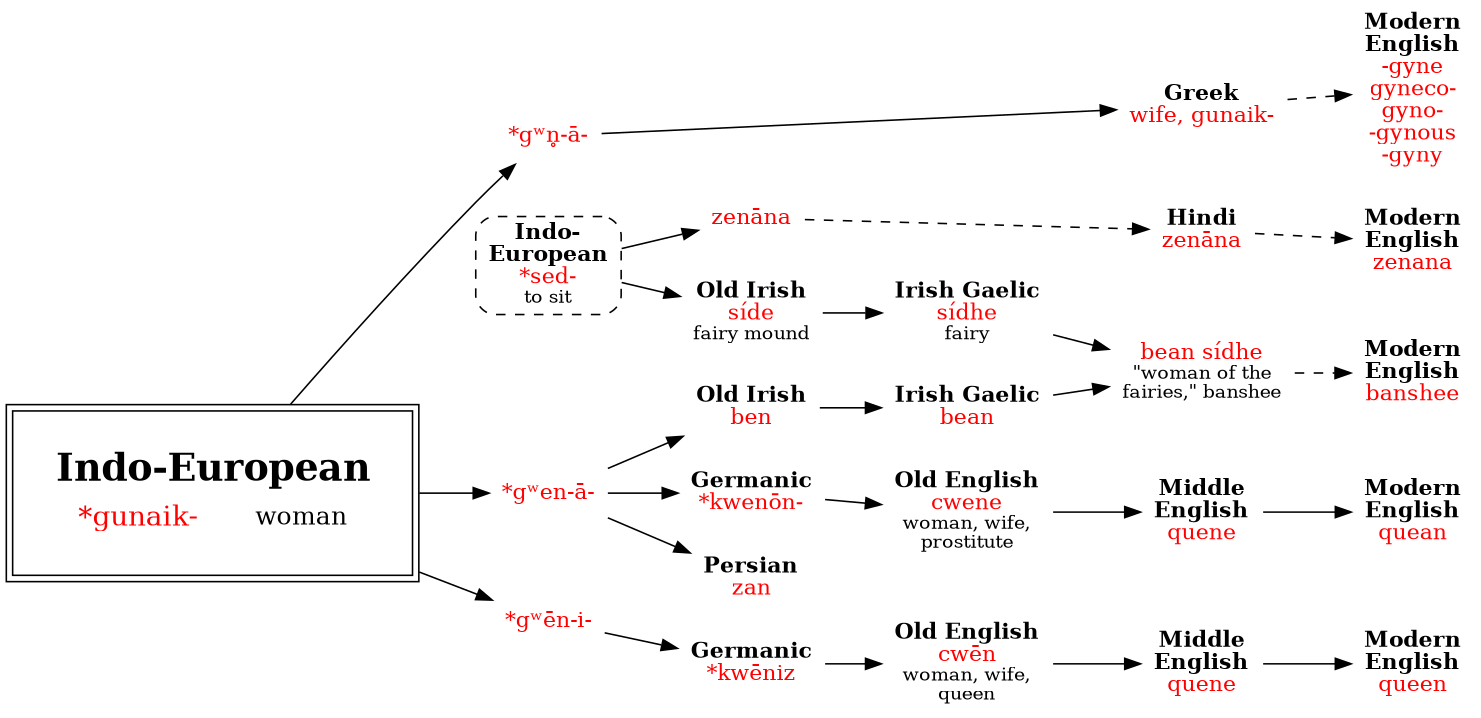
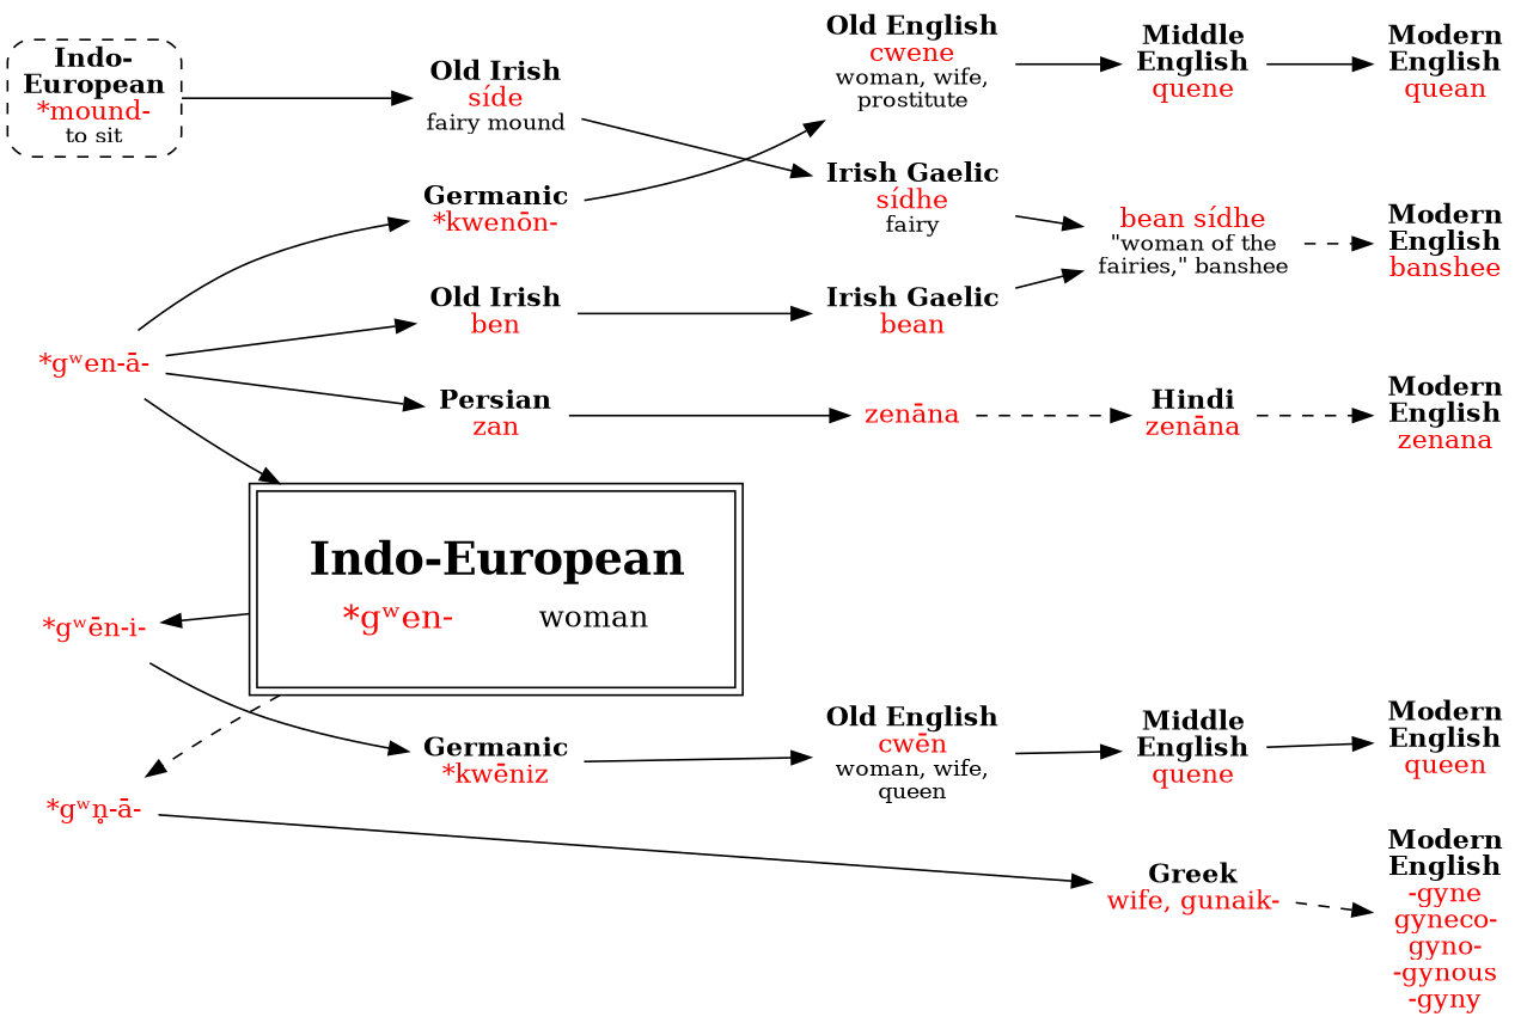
  strict digraph {
    rankdir=LR
    node [shape=none]
    n1 [label=<<b>Modern<br/>English</b><br/><font color="red">quean</font>>]
    n2 [label=<<b>Modern<br/>English</b><br/><font color="red">queen</font>>]
    n3 [label=<<b>Modern<br/>English</b><br/><font color="red">banshee</font>>]
    n4 [label=<<b>Modern<br/>English</b><br/><font color="red">zenana</font>>]
    n5 [label=<<b>Modern<br/>English</b><br/><font color="red">-gyne<br/>gyneco-<br/>gyno-<br/>-gynous<br/>-gyny</font>>]
    n6 [label=<<font color="red">*gʷen-ā-</font>>]
    n7 [label=<<font color="red">*gʷēn-i-</font>>]
-   n8 [label=<<b>Indo-<br/>European</b><br/><font color="red">*sed-</font><br/><font point-size="12">to sit</font>> shape=box style="dashed,rounded"]
+   n8 [label=<<b>Indo-<br/>European</b><br/><font color="red">*mound-</font><br/><font point-size="12">to sit</font>> shape=box style="dashed,rounded"]
    n9 [label=<<font color="red">*gʷn̥-ā-</font>>]
    n10 [label=<<b>Germanic</b><br/><font color="red">*kwenōn-</font>>]
    n11 [label=<<b>Old Irish</b><br/><font color="red">ben</font>>]
    n12 [label=<<b>Persian</b><br/><font color="red">zan</font>>]
    n13 [label=<<b>Germanic</b><br/><font color="red">*kwēniz</font>>]
    n14 [label=<<b>Old Irish</b><br/><font color="red">síde</font><br/><font point-size="12">fairy mound</font>>]
    n15 [label=<<b>Greek</b><br/><font color="red">wife, gunaik-</font>>]
-   n16 [label=<<table border="0"><tr><td colspan="2"><font point-size="24"><b>Indo-European</b></font></td></tr><tr><td><font point-size="18" color="red">*gunaik-</font></td><td><font point-size="16">woman</font></td></tr></table>> margin=.3 peripheries=2 shape=box]
+   n16 [label=<<table border="0"><tr><td colspan="2"><font point-size="24"><b>Indo-European</b></font></td></tr><tr><td><font point-size="18" color="red">*gʷen-</font></td><td><font point-size="16">woman</font></td></tr></table>> margin=.3 peripheries=2 shape=box]
    n17 [label=<<b>Old English</b><br/><font color="red">cwene</font><br/><font point-size="12">woman, wife,<br/>prostitute</font>>]
    n18 [label=<<b>Irish Gaelic</b><br/><font color="red">bean</font>>]
    n19 [label=<<font color="red">zenāna</font>>]
    n20 [label=<<b>Middle<br/>English</b><br/><font color="red">quene</font>>]
    n21 [label=<<b>Old English</b><br/><font color="red">cwēn</font><br/><font point-size="12">woman, wife,<br/>queen</font>>]
    n22 [label=<<b>Middle<br/>English</b><br/><font color="red">quene</font>>]
    n23 [label=<<font color="red">bean sídhe</font><br/><font point-size="12">"woman of the<br/>fairies," banshee</font>>]
    n24 [label=<<b>Irish Gaelic</b><br/><font color="red">sídhe</font><br/><font point-size="12">fairy</font>>]
    n25 [label=<<b>Hindi</b><br/><font color="red">zenāna</font>>]
    subgraph sub_1 {
      rank=sink
      n1
      n2
      n3
      n4
      n5
    }
    subgraph sub_2 {
      rank=same
      n6
      n7
      n8
      n9
    }
    n6 -> n10
    n6 -> n11
    n6 -> n12
    n7 -> n13
    n8 -> n14
    n9 -> n15
    n10 -> n17
    n11 -> n18
-   n8 -> n19
+   n12 -> n19
    n13 -> n21
    n14 -> n24
    n15 -> n5 [style=dashed]
-   n16 -> n6
+   n6 -> n16
    n16 -> n7
-   n16 -> n9
+   n16 -> n9 [style=dashed]
    n17 -> n20
    n18 -> n23
    n19 -> n25 [style=dashed]
    n20 -> n1
    n21 -> n22
    n22 -> n2
    n23 -> n3 [style=dashed]
    n24 -> n23
    n25 -> n4 [style=dashed]
  }
